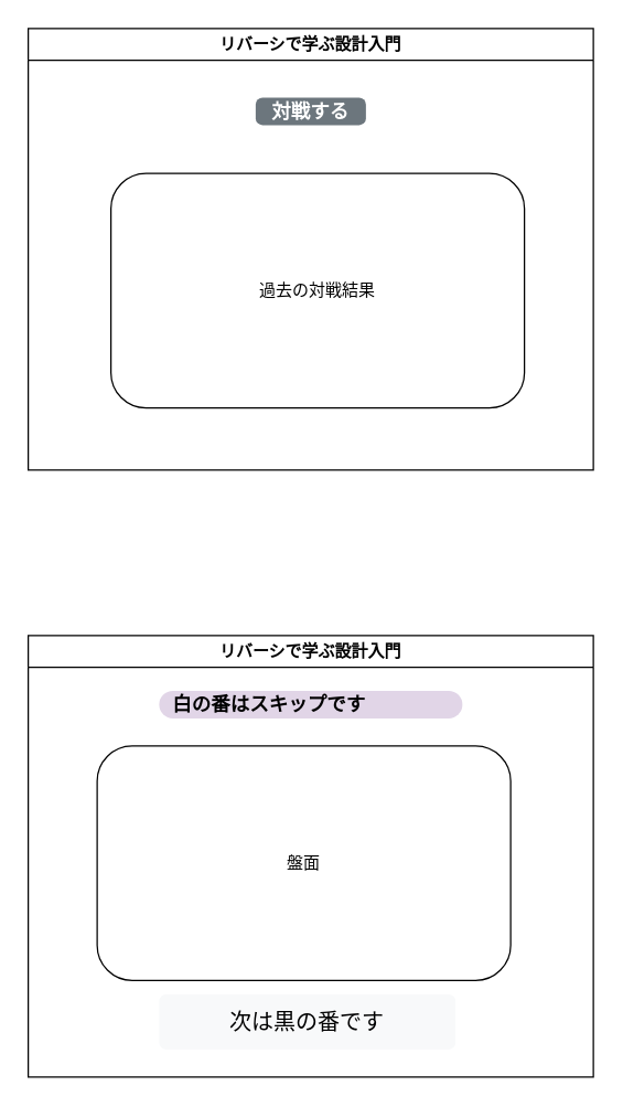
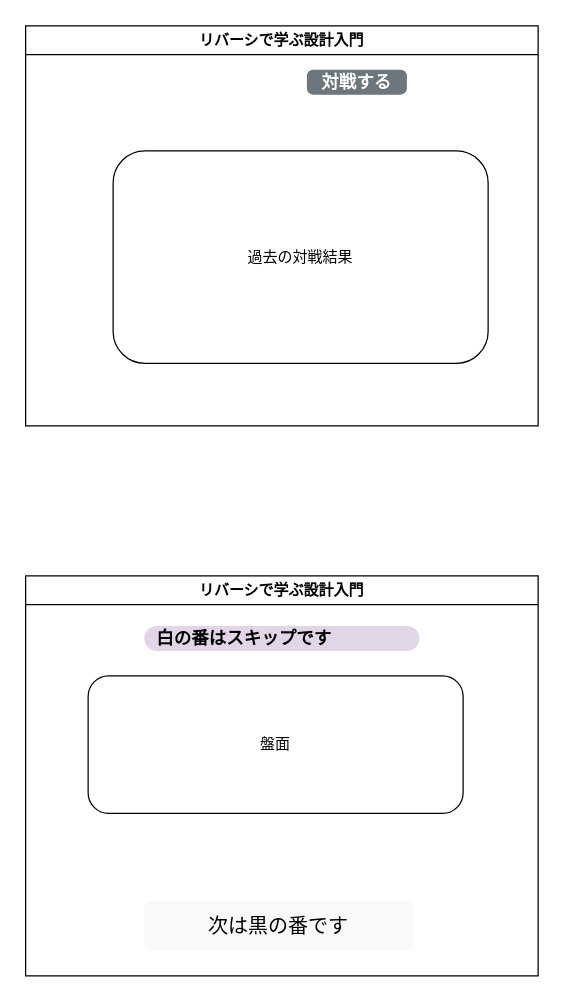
  <mxCell id="0" />
  <mxCell id="1" parent="0" />
  <mxCell id="2" value="リバーシで学ぶ設計入門" style="swimlane;whiteSpace=wrap;html=1;fillColor=none;" vertex="1" parent="1"><mxGeometry x="20" y="20" width="410" height="320" as="geometry" /></mxCell>
- <mxCell id="3" value="対戦する" style="html=1;shadow=0;dashed=0;shape=mxgraph.bootstrap.rrect;rSize=5;strokeColor=none;strokeWidth=1;fillColor=#6C767D;fontColor=#FFFFFF;whiteSpace=wrap;align=center;verticalAlign=middle;spacingLeft=0;fontStyle=1;fontSize=14;spacing=5;" vertex="1" parent="2"><mxGeometry x="165" y="50" width="80" height="20" as="geometry" /></mxCell>
- <mxCell id="4" value="過去の対戦結果" style="rounded=1;whiteSpace=wrap;html=1;fillColor=none;" vertex="1" parent="2"><mxGeometry x="60" y="105" width="300" height="170" as="geometry" /></mxCell>
+ <mxCell id="3" value="対戦する" style="html=1;shadow=0;dashed=0;shape=mxgraph.bootstrap.rrect;rSize=5;strokeColor=none;strokeWidth=1;fillColor=#6C767D;fontColor=#FFFFFF;whiteSpace=wrap;align=center;verticalAlign=middle;spacingLeft=0;fontStyle=1;fontSize=14;spacing=5;" vertex="1" parent="2"><mxGeometry x="225" y="35" width="80" height="20" as="geometry" /></mxCell>
+ <mxCell id="4" value="過去の対戦結果" style="rounded=1;whiteSpace=wrap;html=1;fillColor=none;" vertex="1" parent="2"><mxGeometry x="70" y="100" width="300" height="170" as="geometry" /></mxCell>
  <mxCell id="5" value="リバーシで学ぶ設計入門" style="swimlane;whiteSpace=wrap;html=1;fillColor=none;" vertex="1" parent="1"><mxGeometry x="20" y="460" width="410" height="320" as="geometry" /></mxCell>
- <mxCell id="6" value="盤面" style="rounded=1;whiteSpace=wrap;html=1;fillColor=none;" vertex="1" parent="5"><mxGeometry x="50" y="80" width="300" height="170" as="geometry" /></mxCell>
+ <mxCell id="6" value="盤面" style="rounded=1;whiteSpace=wrap;html=1;fillColor=none;" vertex="1" parent="5"><mxGeometry x="50" y="80" width="300" height="110" as="geometry" /></mxCell>
  <mxCell id="7" value="白の番はスキップです" style="rounded=1;whiteSpace=wrap;html=1;arcSize=50;strokeColor=none;strokeWidth=1;fillColor=#e1d5e7;fontColor=#000000;whiteSpace=wrap;align=left;verticalAlign=middle;spacingLeft=0;fontStyle=1;fontSize=14;spacing=10;" vertex="1" parent="5"><mxGeometry x="95" y="40" width="220" height="20" as="geometry" /></mxCell>
  <mxCell id="8" value="次は黒の番です" style="html=1;shadow=0;dashed=0;shape=mxgraph.bootstrap.rrect;rSize=5;strokeColor=none;strokeWidth=1;fillColor=#F8F9FA;fontColor=#000000;whiteSpace=wrap;align=center;verticalAlign=middle;spacingLeft=0;fontStyle=0;fontSize=16;spacing=5;" vertex="1" parent="5"><mxGeometry x="95" y="260" width="215" height="40" as="geometry" /></mxCell>
